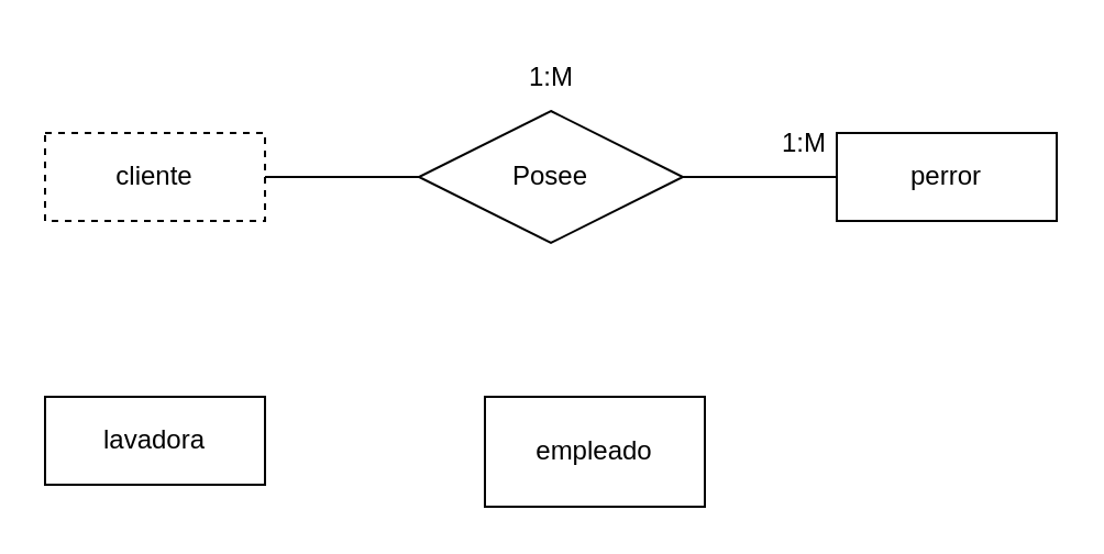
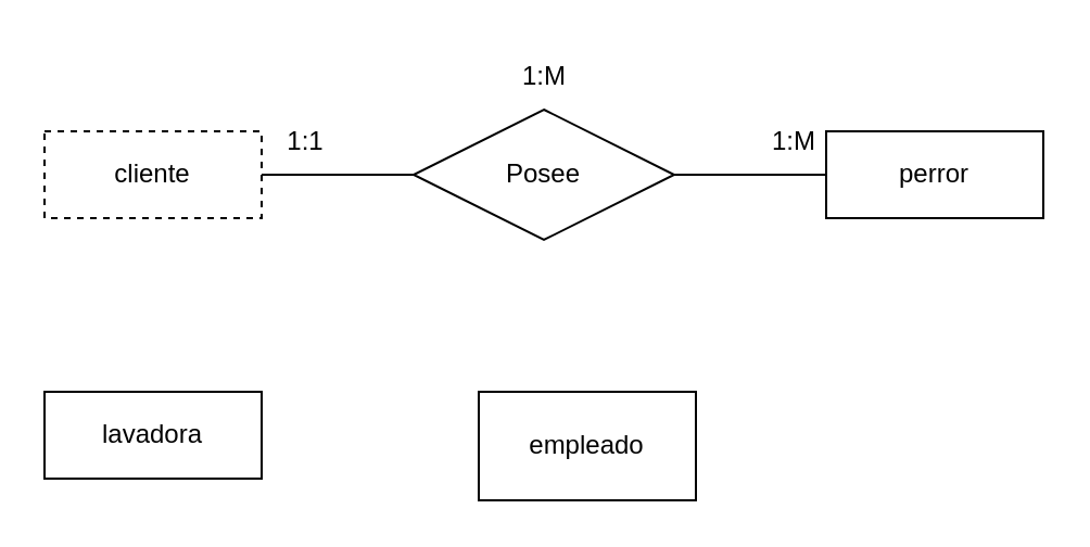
  <mxCell id="0" />
  <mxCell id="1" parent="0" />
  <mxCell id="2" style="edgeStyle=orthogonalEdgeStyle;rounded=0;orthogonalLoop=1;jettySize=auto;html=1;entryX=0;entryY=0.5;entryDx=0;entryDy=0;endArrow=none;endFill=0;" edge="1" parent="1" source="3" target="8"><mxGeometry relative="1" as="geometry" /></mxCell>
  <mxCell id="3" value="cliente" style="whiteSpace=wrap;html=1;align=center;dashed=1;" vertex="1" parent="1"><mxGeometry x="20" y="60" width="100" height="40" as="geometry" /></mxCell>
  <mxCell id="4" value="perror" style="whiteSpace=wrap;html=1;align=center;" vertex="1" parent="1"><mxGeometry x="380" y="60" width="100" height="40" as="geometry" /></mxCell>
  <mxCell id="5" value="lavadora" style="whiteSpace=wrap;html=1;align=center;" vertex="1" parent="1"><mxGeometry x="20" y="180" width="100" height="40" as="geometry" /></mxCell>
  <mxCell id="6" value="empleado" style="whiteSpace=wrap;html=1;align=center;" vertex="1" parent="1"><mxGeometry x="220" y="180" width="100" height="50" as="geometry" /></mxCell>
  <mxCell id="7" style="edgeStyle=orthogonalEdgeStyle;rounded=0;orthogonalLoop=1;jettySize=auto;html=1;endArrow=none;endFill=0;" edge="1" parent="1" source="8" target="4"><mxGeometry relative="1" as="geometry" /></mxCell>
  <mxCell id="8" value="Posee" style="shape=rhombus;perimeter=rhombusPerimeter;whiteSpace=wrap;html=1;align=center;" vertex="1" parent="1"><mxGeometry x="190" y="50" width="120" height="60" as="geometry" /></mxCell>
  <mxCell id="9" value="1:M" style="text;html=1;align=center;verticalAlign=middle;resizable=0;points=[];autosize=1;strokeColor=none;fillColor=none;" vertex="1" parent="1"><mxGeometry x="230" y="20" width="40" height="30" as="geometry" /></mxCell>
+ <mxCell id="10" value="1:1" style="text;html=1;align=center;verticalAlign=middle;resizable=0;points=[];autosize=1;strokeColor=none;fillColor=none;" vertex="1" parent="1"><mxGeometry x="120" y="50" width="40" height="30" as="geometry" /></mxCell>
  <mxCell id="11" value="1:M" style="text;html=1;align=center;verticalAlign=middle;resizable=0;points=[];autosize=1;strokeColor=none;fillColor=none;" vertex="1" parent="1"><mxGeometry x="345" y="50" width="40" height="30" as="geometry" /></mxCell>
